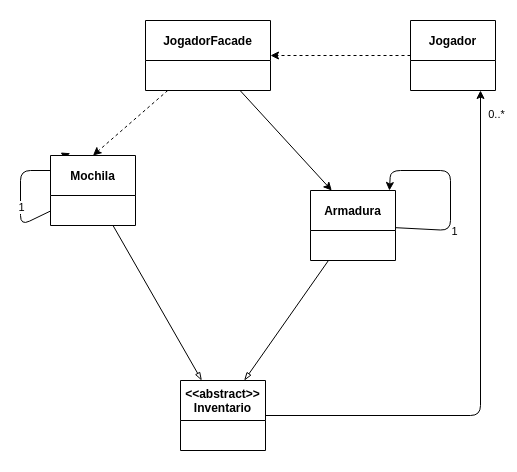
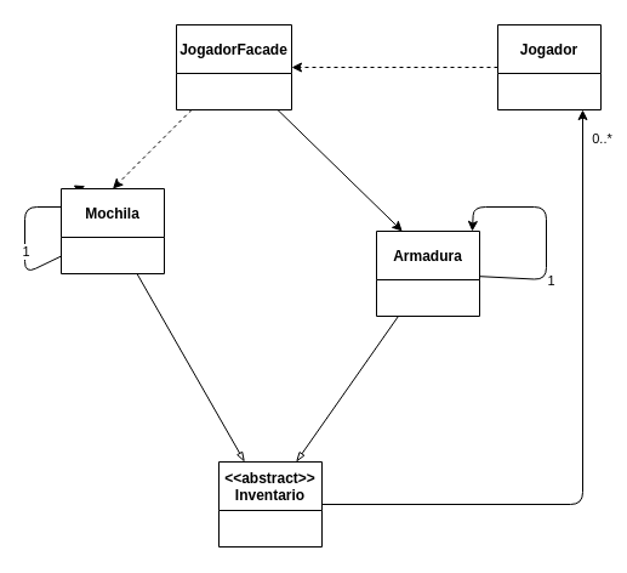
  <mxCell id="0" />
  <mxCell id="1" parent="0" />
  <mxCell id="2" style="edgeStyle=none;html=1;endArrow=classic;endFill=1;" edge="1" parent="1" source="4"><mxGeometry relative="1" as="geometry"><mxPoint x="480" y="90" as="targetPoint" /><Array as="points"><mxPoint x="480" y="415" /></Array></mxGeometry></mxCell>
  <mxCell id="3" value="0..*" style="edgeLabel;html=1;align=center;verticalAlign=middle;resizable=0;points=[];" vertex="1" connectable="0" parent="2"><mxGeometry x="0.908" y="-3" relative="1" as="geometry"><mxPoint x="12" y="-2" as="offset" /></mxGeometry></mxCell>
  <mxCell id="4" value="&lt;&lt;abstract&gt;&gt;&#10;Inventario" style="swimlane;startSize=40;" vertex="1" parent="1"><mxGeometry x="180" y="380" width="85" height="70" as="geometry" /></mxCell>
  <mxCell id="5" style="edgeStyle=none;html=1;entryX=1;entryY=0.5;entryDx=0;entryDy=0;dashed=1;" edge="1" parent="1" source="6" target="9"><mxGeometry relative="1" as="geometry" /></mxCell>
  <mxCell id="6" value="Jogador" style="swimlane;startSize=40;" vertex="1" parent="1"><mxGeometry x="410" y="20" width="85" height="70" as="geometry" /></mxCell>
  <mxCell id="7" style="edgeStyle=none;html=1;entryX=0.5;entryY=0;entryDx=0;entryDy=0;dashed=1;" edge="1" parent="1" source="9" target="17"><mxGeometry relative="1" as="geometry" /></mxCell>
  <mxCell id="8" style="edgeStyle=none;html=1;entryX=0.25;entryY=0;entryDx=0;entryDy=0;dashed=0;" edge="1" parent="1" source="9" target="13"><mxGeometry relative="1" as="geometry" /></mxCell>
- <mxCell id="9" value="JogadorFacade" style="swimlane;startSize=40;" vertex="1" parent="1"><mxGeometry x="145" y="20" width="125" height="70" as="geometry" /></mxCell>
+ <mxCell id="9" value="JogadorFacade" style="swimlane;startSize=40;" vertex="1" parent="1"><mxGeometry x="145" y="20" width="95" height="70" as="geometry" /></mxCell>
  <mxCell id="10" style="edgeStyle=none;html=1;entryX=0.929;entryY=0;entryDx=0;entryDy=0;entryPerimeter=0;" edge="1" parent="1" source="13" target="13"><mxGeometry relative="1" as="geometry"><mxPoint x="320" y="170" as="targetPoint" /><Array as="points"><mxPoint x="450" y="230" /><mxPoint x="450" y="170" /><mxPoint x="390" y="170" /></Array></mxGeometry></mxCell>
  <mxCell id="11" value="1" style="edgeLabel;html=1;align=center;verticalAlign=middle;resizable=0;points=[];" vertex="1" connectable="0" parent="10"><mxGeometry x="-0.261" y="1" relative="1" as="geometry"><mxPoint x="4" y="17" as="offset" /></mxGeometry></mxCell>
  <mxCell id="12" style="edgeStyle=none;html=1;entryX=0.75;entryY=0;entryDx=0;entryDy=0;endArrow=blockThin;endFill=0;" edge="1" parent="1" source="13" target="4"><mxGeometry relative="1" as="geometry" /></mxCell>
  <mxCell id="13" value="Armadura" style="swimlane;startSize=40;" vertex="1" parent="1"><mxGeometry x="310" y="190" width="85" height="70" as="geometry" /></mxCell>
  <mxCell id="14" style="edgeStyle=none;html=1;entryX=0.118;entryY=-0.043;entryDx=0;entryDy=0;entryPerimeter=0;" edge="1" parent="1" source="17" target="17"><mxGeometry relative="1" as="geometry"><mxPoint x="160" y="170" as="targetPoint" /><Array as="points"><mxPoint x="20" y="225" /><mxPoint x="20" y="170" /><mxPoint x="90" y="170" /></Array></mxGeometry></mxCell>
  <mxCell id="15" value="1" style="edgeLabel;html=1;align=center;verticalAlign=middle;resizable=0;points=[];" vertex="1" connectable="0" parent="14"><mxGeometry x="-0.257" y="-2" relative="1" as="geometry"><mxPoint x="-2" y="20" as="offset" /></mxGeometry></mxCell>
  <mxCell id="16" style="edgeStyle=none;html=1;entryX=0.25;entryY=0;entryDx=0;entryDy=0;endArrow=blockThin;endFill=0;" edge="1" parent="1" source="17" target="4"><mxGeometry relative="1" as="geometry" /></mxCell>
  <mxCell id="17" value="Mochila" style="swimlane;startSize=40;" vertex="1" parent="1"><mxGeometry x="50" y="155" width="85" height="70" as="geometry" /></mxCell>
